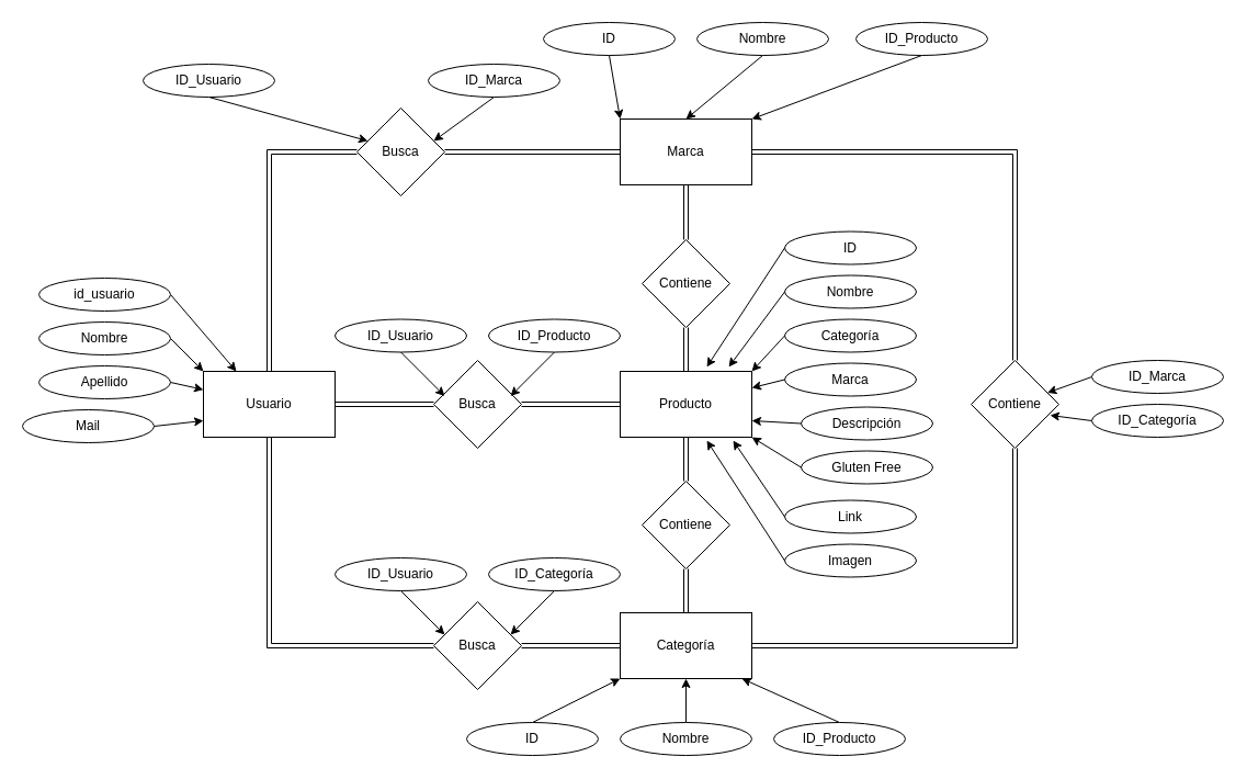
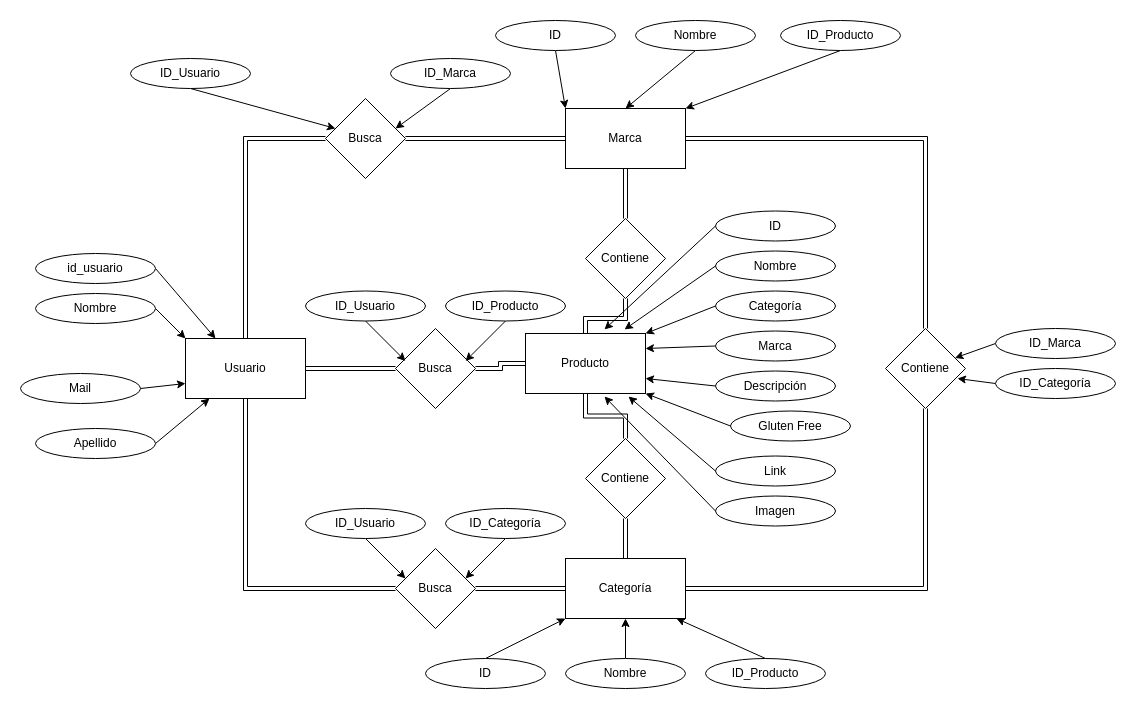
  <mxCell id="0" />
  <mxCell id="1" parent="0" />
  <mxCell id="2" style="edgeStyle=orthogonalEdgeStyle;shape=link;rounded=0;orthogonalLoop=1;jettySize=auto;html=1;exitX=0.5;exitY=0;exitDx=0;exitDy=0;entryX=0;entryY=0.5;entryDx=0;entryDy=0;" parent="1" source="5" target="15" edge="1"><mxGeometry relative="1" as="geometry" /></mxCell>
  <mxCell id="3" style="edgeStyle=orthogonalEdgeStyle;shape=link;rounded=0;orthogonalLoop=1;jettySize=auto;html=1;exitX=1;exitY=0.5;exitDx=0;exitDy=0;entryX=0;entryY=0.5;entryDx=0;entryDy=0;" parent="1" source="5" target="13" edge="1"><mxGeometry relative="1" as="geometry" /></mxCell>
  <mxCell id="4" style="edgeStyle=orthogonalEdgeStyle;shape=link;rounded=0;orthogonalLoop=1;jettySize=auto;html=1;exitX=0.5;exitY=1;exitDx=0;exitDy=0;entryX=0;entryY=0.5;entryDx=0;entryDy=0;" parent="1" source="5" target="17" edge="1"><mxGeometry relative="1" as="geometry" /></mxCell>
  <mxCell id="5" value="Usuario" style="rounded=0;whiteSpace=wrap;html=1;" parent="1" vertex="1"><mxGeometry x="185" y="338" width="120" height="60" as="geometry" /></mxCell>
  <mxCell id="6" style="edgeStyle=orthogonalEdgeStyle;shape=link;rounded=0;orthogonalLoop=1;jettySize=auto;html=1;exitX=0.5;exitY=1;exitDx=0;exitDy=0;" parent="1" source="8" target="19" edge="1"><mxGeometry relative="1" as="geometry" /></mxCell>
  <mxCell id="7" style="edgeStyle=orthogonalEdgeStyle;shape=link;rounded=0;orthogonalLoop=1;jettySize=auto;html=1;exitX=1;exitY=0.5;exitDx=0;exitDy=0;entryX=0.5;entryY=0;entryDx=0;entryDy=0;" parent="1" source="8" target="23" edge="1"><mxGeometry relative="1" as="geometry" /></mxCell>
  <mxCell id="8" value="Marca" style="rounded=0;whiteSpace=wrap;html=1;" parent="1" vertex="1"><mxGeometry x="565" y="108" width="120" height="60" as="geometry" /></mxCell>
  <mxCell id="9" style="edgeStyle=orthogonalEdgeStyle;shape=link;rounded=0;orthogonalLoop=1;jettySize=auto;html=1;exitX=0.5;exitY=1;exitDx=0;exitDy=0;entryX=0.5;entryY=0;entryDx=0;entryDy=0;" parent="1" source="10" target="21" edge="1"><mxGeometry relative="1" as="geometry" /></mxCell>
- <mxCell id="10" value="Producto" style="rounded=0;whiteSpace=wrap;html=1;" parent="1" vertex="1"><mxGeometry x="565" y="338" width="120" height="60" as="geometry" /></mxCell>
+ <mxCell id="10" value="Producto" style="rounded=0;whiteSpace=wrap;html=1;" parent="1" vertex="1"><mxGeometry x="525" y="333" width="120" height="60" as="geometry" /></mxCell>
  <mxCell id="11" value="Categoría" style="rounded=0;whiteSpace=wrap;html=1;" parent="1" vertex="1"><mxGeometry x="565" y="558" width="120" height="60" as="geometry" /></mxCell>
  <mxCell id="12" style="edgeStyle=orthogonalEdgeStyle;shape=link;rounded=0;orthogonalLoop=1;jettySize=auto;html=1;exitX=1;exitY=0.5;exitDx=0;exitDy=0;entryX=0;entryY=0.5;entryDx=0;entryDy=0;" parent="1" source="13" target="10" edge="1"><mxGeometry relative="1" as="geometry" /></mxCell>
  <mxCell id="13" value="Busca" style="rhombus;whiteSpace=wrap;html=1;" parent="1" vertex="1"><mxGeometry x="395" y="328" width="80" height="80" as="geometry" /></mxCell>
  <mxCell id="14" style="edgeStyle=orthogonalEdgeStyle;shape=link;rounded=0;orthogonalLoop=1;jettySize=auto;html=1;exitX=1;exitY=0.5;exitDx=0;exitDy=0;entryX=0;entryY=0.5;entryDx=0;entryDy=0;" parent="1" source="15" target="8" edge="1"><mxGeometry relative="1" as="geometry" /></mxCell>
  <mxCell id="15" value="Busca" style="rhombus;whiteSpace=wrap;html=1;" parent="1" vertex="1"><mxGeometry x="325" y="98" width="80" height="80" as="geometry" /></mxCell>
  <mxCell id="16" style="edgeStyle=orthogonalEdgeStyle;shape=link;rounded=0;orthogonalLoop=1;jettySize=auto;html=1;exitX=1;exitY=0.5;exitDx=0;exitDy=0;entryX=0;entryY=0.5;entryDx=0;entryDy=0;" parent="1" source="17" target="11" edge="1"><mxGeometry relative="1" as="geometry" /></mxCell>
  <mxCell id="17" value="Busca" style="rhombus;whiteSpace=wrap;html=1;" parent="1" vertex="1"><mxGeometry x="395" y="548" width="80" height="80" as="geometry" /></mxCell>
  <mxCell id="18" style="edgeStyle=orthogonalEdgeStyle;shape=link;rounded=0;orthogonalLoop=1;jettySize=auto;html=1;exitX=0.5;exitY=1;exitDx=0;exitDy=0;entryX=0.5;entryY=0;entryDx=0;entryDy=0;" parent="1" source="19" target="10" edge="1"><mxGeometry relative="1" as="geometry" /></mxCell>
  <mxCell id="19" value="Contiene" style="rhombus;whiteSpace=wrap;html=1;" parent="1" vertex="1"><mxGeometry x="585" y="218" width="80" height="80" as="geometry" /></mxCell>
  <mxCell id="20" style="edgeStyle=orthogonalEdgeStyle;shape=link;rounded=0;orthogonalLoop=1;jettySize=auto;html=1;exitX=0.5;exitY=1;exitDx=0;exitDy=0;entryX=0.5;entryY=0;entryDx=0;entryDy=0;" parent="1" source="21" target="11" edge="1"><mxGeometry relative="1" as="geometry" /></mxCell>
  <mxCell id="21" value="Contiene" style="rhombus;whiteSpace=wrap;html=1;" parent="1" vertex="1"><mxGeometry x="585" y="438" width="80" height="80" as="geometry" /></mxCell>
  <mxCell id="22" style="edgeStyle=orthogonalEdgeStyle;shape=link;rounded=0;orthogonalLoop=1;jettySize=auto;html=1;exitX=0.5;exitY=1;exitDx=0;exitDy=0;entryX=1;entryY=0.5;entryDx=0;entryDy=0;" parent="1" source="23" target="11" edge="1"><mxGeometry relative="1" as="geometry" /></mxCell>
  <mxCell id="23" value="Contiene" style="rhombus;whiteSpace=wrap;html=1;" parent="1" vertex="1"><mxGeometry x="885" y="328" width="80" height="80" as="geometry" /></mxCell>
  <mxCell id="24" style="edgeStyle=none;rounded=0;orthogonalLoop=1;jettySize=auto;html=1;exitX=1;exitY=0.5;exitDx=0;exitDy=0;entryX=0.25;entryY=0;entryDx=0;entryDy=0;" parent="1" source="25" target="5" edge="1"><mxGeometry relative="1" as="geometry" /></mxCell>
  <mxCell id="25" value="id_usuario" style="ellipse;whiteSpace=wrap;html=1;" parent="1" vertex="1"><mxGeometry x="35" y="253" width="120" height="30" as="geometry" /></mxCell>
  <mxCell id="26" style="edgeStyle=none;rounded=0;orthogonalLoop=1;jettySize=auto;html=1;exitX=1;exitY=0.5;exitDx=0;exitDy=0;entryX=0;entryY=0;entryDx=0;entryDy=0;" parent="1" source="27" target="5" edge="1"><mxGeometry relative="1" as="geometry" /></mxCell>
  <mxCell id="27" value="Nombre" style="ellipse;whiteSpace=wrap;html=1;" parent="1" vertex="1"><mxGeometry x="35" y="293" width="120" height="30" as="geometry" /></mxCell>
  <mxCell id="28" style="edgeStyle=none;rounded=0;orthogonalLoop=1;jettySize=auto;html=1;exitX=1;exitY=0.5;exitDx=0;exitDy=0;" parent="1" source="29" target="5" edge="1"><mxGeometry relative="1" as="geometry" /></mxCell>
- <mxCell id="29" value="Apellido" style="ellipse;whiteSpace=wrap;html=1;" parent="1" vertex="1"><mxGeometry x="35" y="333" width="120" height="30" as="geometry" /></mxCell>
+ <mxCell id="29" value="Apellido" style="ellipse;whiteSpace=wrap;html=1;" parent="1" vertex="1"><mxGeometry x="35" y="428" width="120" height="30" as="geometry" /></mxCell>
  <mxCell id="30" style="edgeStyle=none;rounded=0;orthogonalLoop=1;jettySize=auto;html=1;exitX=1;exitY=0.5;exitDx=0;exitDy=0;entryX=0;entryY=0.75;entryDx=0;entryDy=0;" parent="1" source="31" target="5" edge="1"><mxGeometry relative="1" as="geometry" /></mxCell>
  <mxCell id="31" value="Mail" style="ellipse;whiteSpace=wrap;html=1;" parent="1" vertex="1"><mxGeometry x="20" y="373" width="120" height="30" as="geometry" /></mxCell>
  <mxCell id="32" style="edgeStyle=none;rounded=0;orthogonalLoop=1;jettySize=auto;html=1;exitX=0.5;exitY=1;exitDx=0;exitDy=0;entryX=0;entryY=0;entryDx=0;entryDy=0;" parent="1" source="33" target="8" edge="1"><mxGeometry relative="1" as="geometry" /></mxCell>
  <mxCell id="33" value="ID" style="ellipse;whiteSpace=wrap;html=1;" parent="1" vertex="1"><mxGeometry x="495" y="20" width="120" height="30" as="geometry" /></mxCell>
  <mxCell id="34" style="edgeStyle=none;rounded=0;orthogonalLoop=1;jettySize=auto;html=1;exitX=0.5;exitY=1;exitDx=0;exitDy=0;entryX=0.5;entryY=0;entryDx=0;entryDy=0;" parent="1" source="35" target="8" edge="1"><mxGeometry relative="1" as="geometry"><mxPoint x="650" y="90" as="targetPoint" /></mxGeometry></mxCell>
  <mxCell id="35" value="Nombre" style="ellipse;whiteSpace=wrap;html=1;" parent="1" vertex="1"><mxGeometry x="635" y="20" width="120" height="30" as="geometry" /></mxCell>
  <mxCell id="36" style="edgeStyle=none;rounded=0;orthogonalLoop=1;jettySize=auto;html=1;exitX=0.5;exitY=0;exitDx=0;exitDy=0;entryX=0;entryY=1;entryDx=0;entryDy=0;" parent="1" source="37" target="11" edge="1"><mxGeometry relative="1" as="geometry" /></mxCell>
  <mxCell id="37" value="ID" style="ellipse;whiteSpace=wrap;html=1;" parent="1" vertex="1"><mxGeometry x="425" y="658" width="120" height="30" as="geometry" /></mxCell>
  <mxCell id="38" style="edgeStyle=none;rounded=0;orthogonalLoop=1;jettySize=auto;html=1;exitX=0.5;exitY=0;exitDx=0;exitDy=0;entryX=0.5;entryY=1;entryDx=0;entryDy=0;" parent="1" source="39" target="11" edge="1"><mxGeometry relative="1" as="geometry" /></mxCell>
  <mxCell id="39" value="Nombre" style="ellipse;whiteSpace=wrap;html=1;" parent="1" vertex="1"><mxGeometry x="565" y="658" width="120" height="30" as="geometry" /></mxCell>
  <mxCell id="40" style="edgeStyle=none;rounded=0;orthogonalLoop=1;jettySize=auto;html=1;exitX=0;exitY=0.5;exitDx=0;exitDy=0;entryX=0.658;entryY=-0.067;entryDx=0;entryDy=0;entryPerimeter=0;" parent="1" source="41" target="10" edge="1"><mxGeometry relative="1" as="geometry" /></mxCell>
  <mxCell id="41" value="ID" style="ellipse;whiteSpace=wrap;html=1;" parent="1" vertex="1"><mxGeometry x="715" y="210.5" width="120" height="30" as="geometry" /></mxCell>
  <mxCell id="42" style="edgeStyle=none;rounded=0;orthogonalLoop=1;jettySize=auto;html=1;exitX=0;exitY=0.5;exitDx=0;exitDy=0;entryX=0.825;entryY=-0.067;entryDx=0;entryDy=0;entryPerimeter=0;" parent="1" source="43" target="10" edge="1"><mxGeometry relative="1" as="geometry" /></mxCell>
  <mxCell id="43" value="Nombre" style="ellipse;whiteSpace=wrap;html=1;" parent="1" vertex="1"><mxGeometry x="715" y="250.5" width="120" height="30" as="geometry" /></mxCell>
  <mxCell id="44" style="edgeStyle=none;rounded=0;orthogonalLoop=1;jettySize=auto;html=1;exitX=0;exitY=0.5;exitDx=0;exitDy=0;entryX=1;entryY=0;entryDx=0;entryDy=0;" parent="1" source="45" target="10" edge="1"><mxGeometry relative="1" as="geometry" /></mxCell>
  <mxCell id="45" value="Categoría" style="ellipse;whiteSpace=wrap;html=1;" parent="1" vertex="1"><mxGeometry x="715" y="290.5" width="120" height="30" as="geometry" /></mxCell>
  <mxCell id="46" style="edgeStyle=none;rounded=0;orthogonalLoop=1;jettySize=auto;html=1;exitX=0;exitY=0.5;exitDx=0;exitDy=0;entryX=1;entryY=0.25;entryDx=0;entryDy=0;" parent="1" source="47" target="10" edge="1"><mxGeometry relative="1" as="geometry" /></mxCell>
  <mxCell id="47" value="Marca" style="ellipse;whiteSpace=wrap;html=1;" parent="1" vertex="1"><mxGeometry x="715" y="330.5" width="120" height="30" as="geometry" /></mxCell>
  <mxCell id="48" style="edgeStyle=none;rounded=0;orthogonalLoop=1;jettySize=auto;html=1;exitX=0;exitY=0.5;exitDx=0;exitDy=0;entryX=1;entryY=0.75;entryDx=0;entryDy=0;" parent="1" source="49" target="10" edge="1"><mxGeometry relative="1" as="geometry" /></mxCell>
- <mxCell id="49" value="Descripción" style="ellipse;whiteSpace=wrap;html=1;" parent="1" vertex="1"><mxGeometry x="730" y="370.5" width="120" height="30" as="geometry" /></mxCell>
+ <mxCell id="49" value="Descripción" style="ellipse;whiteSpace=wrap;html=1;" parent="1" vertex="1"><mxGeometry x="715" y="370.5" width="120" height="30" as="geometry" /></mxCell>
  <mxCell id="50" style="edgeStyle=none;rounded=0;orthogonalLoop=1;jettySize=auto;html=1;exitX=0;exitY=0.5;exitDx=0;exitDy=0;entryX=1;entryY=1;entryDx=0;entryDy=0;" parent="1" source="51" target="10" edge="1"><mxGeometry relative="1" as="geometry" /></mxCell>
  <mxCell id="51" value="Gluten Free" style="ellipse;whiteSpace=wrap;html=1;" parent="1" vertex="1"><mxGeometry x="730" y="410.5" width="120" height="30" as="geometry" /></mxCell>
  <mxCell id="52" style="edgeStyle=none;rounded=0;orthogonalLoop=1;jettySize=auto;html=1;exitX=0;exitY=0.5;exitDx=0;exitDy=0;entryX=0.858;entryY=1.05;entryDx=0;entryDy=0;entryPerimeter=0;" parent="1" source="53" target="10" edge="1"><mxGeometry relative="1" as="geometry" /></mxCell>
  <mxCell id="53" value="Link" style="ellipse;whiteSpace=wrap;html=1;" parent="1" vertex="1"><mxGeometry x="715" y="455.5" width="120" height="30" as="geometry" /></mxCell>
  <mxCell id="54" style="edgeStyle=none;rounded=0;orthogonalLoop=1;jettySize=auto;html=1;exitX=0;exitY=0.5;exitDx=0;exitDy=0;entryX=0.658;entryY=1.05;entryDx=0;entryDy=0;entryPerimeter=0;" parent="1" source="55" target="10" edge="1"><mxGeometry relative="1" as="geometry" /></mxCell>
  <mxCell id="55" value="Imagen" style="ellipse;whiteSpace=wrap;html=1;" parent="1" vertex="1"><mxGeometry x="715" y="495.5" width="120" height="30" as="geometry" /></mxCell>
  <mxCell id="56" style="edgeStyle=none;rounded=0;orthogonalLoop=1;jettySize=auto;html=1;exitX=0.5;exitY=1;exitDx=0;exitDy=0;" parent="1" source="57" edge="1"><mxGeometry relative="1" as="geometry"><mxPoint x="405" y="360.5" as="targetPoint" /></mxGeometry></mxCell>
  <mxCell id="57" value="ID_Usuario" style="ellipse;whiteSpace=wrap;html=1;" parent="1" vertex="1"><mxGeometry x="305" y="290.5" width="120" height="30" as="geometry" /></mxCell>
  <mxCell id="58" style="edgeStyle=none;rounded=0;orthogonalLoop=1;jettySize=auto;html=1;exitX=0.5;exitY=1;exitDx=0;exitDy=0;entryX=0.75;entryY=0;entryDx=0;entryDy=0;" parent="1" source="59" edge="1"><mxGeometry relative="1" as="geometry"><mxPoint x="465" y="360.5" as="targetPoint" /></mxGeometry></mxCell>
  <mxCell id="59" value="ID_Producto" style="ellipse;whiteSpace=wrap;html=1;" parent="1" vertex="1"><mxGeometry x="445" y="290.5" width="120" height="30" as="geometry" /></mxCell>
  <mxCell id="60" style="edgeStyle=none;rounded=0;orthogonalLoop=1;jettySize=auto;html=1;exitX=0.5;exitY=1;exitDx=0;exitDy=0;" parent="1" source="61" edge="1"><mxGeometry relative="1" as="geometry"><mxPoint x="335" y="128" as="targetPoint" /></mxGeometry></mxCell>
  <mxCell id="61" value="ID_Usuario" style="ellipse;whiteSpace=wrap;html=1;" parent="1" vertex="1"><mxGeometry x="130" y="58" width="120" height="30" as="geometry" /></mxCell>
  <mxCell id="62" style="edgeStyle=none;rounded=0;orthogonalLoop=1;jettySize=auto;html=1;exitX=0.5;exitY=1;exitDx=0;exitDy=0;entryX=0.75;entryY=0;entryDx=0;entryDy=0;" parent="1" source="63" edge="1"><mxGeometry relative="1" as="geometry"><mxPoint x="395" y="128" as="targetPoint" /></mxGeometry></mxCell>
  <mxCell id="63" value="ID_Marca" style="ellipse;whiteSpace=wrap;html=1;" parent="1" vertex="1"><mxGeometry x="390" y="58" width="120" height="30" as="geometry" /></mxCell>
  <mxCell id="64" style="edgeStyle=none;rounded=0;orthogonalLoop=1;jettySize=auto;html=1;exitX=0.5;exitY=1;exitDx=0;exitDy=0;" parent="1" source="65" edge="1"><mxGeometry relative="1" as="geometry"><mxPoint x="405" y="578" as="targetPoint" /></mxGeometry></mxCell>
  <mxCell id="65" value="ID_Usuario" style="ellipse;whiteSpace=wrap;html=1;" parent="1" vertex="1"><mxGeometry x="305" y="508" width="120" height="30" as="geometry" /></mxCell>
  <mxCell id="66" style="edgeStyle=none;rounded=0;orthogonalLoop=1;jettySize=auto;html=1;exitX=0.5;exitY=1;exitDx=0;exitDy=0;entryX=0.75;entryY=0;entryDx=0;entryDy=0;" parent="1" source="67" edge="1"><mxGeometry relative="1" as="geometry"><mxPoint x="465" y="578" as="targetPoint" /></mxGeometry></mxCell>
  <mxCell id="67" value="ID_Categoría" style="ellipse;whiteSpace=wrap;html=1;" parent="1" vertex="1"><mxGeometry x="445" y="508" width="120" height="30" as="geometry" /></mxCell>
  <mxCell id="68" style="edgeStyle=none;rounded=0;orthogonalLoop=1;jettySize=auto;html=1;exitX=0;exitY=0.5;exitDx=0;exitDy=0;" parent="1" source="69" target="23" edge="1"><mxGeometry relative="1" as="geometry" /></mxCell>
  <mxCell id="69" value="ID_Marca" style="ellipse;whiteSpace=wrap;html=1;" parent="1" vertex="1"><mxGeometry x="995" y="328" width="120" height="30" as="geometry" /></mxCell>
  <mxCell id="70" style="edgeStyle=none;rounded=0;orthogonalLoop=1;jettySize=auto;html=1;exitX=0;exitY=0.5;exitDx=0;exitDy=0;" parent="1" source="71" edge="1"><mxGeometry relative="1" as="geometry"><mxPoint x="957" y="378" as="targetPoint" /></mxGeometry></mxCell>
  <mxCell id="71" value="ID_Categoría" style="ellipse;whiteSpace=wrap;html=1;" parent="1" vertex="1"><mxGeometry x="995" y="368" width="120" height="30" as="geometry" /></mxCell>
  <mxCell id="72" style="edgeStyle=none;rounded=0;orthogonalLoop=1;jettySize=auto;html=1;exitX=0.5;exitY=0;exitDx=0;exitDy=0;entryX=0.925;entryY=1;entryDx=0;entryDy=0;entryPerimeter=0;" parent="1" source="73" target="11" edge="1"><mxGeometry relative="1" as="geometry" /></mxCell>
  <mxCell id="73" value="ID_Producto" style="ellipse;whiteSpace=wrap;html=1;" parent="1" vertex="1"><mxGeometry x="705" y="658" width="120" height="30" as="geometry" /></mxCell>
  <mxCell id="74" style="edgeStyle=none;rounded=0;orthogonalLoop=1;jettySize=auto;html=1;exitX=0.5;exitY=1;exitDx=0;exitDy=0;entryX=1;entryY=0;entryDx=0;entryDy=0;" parent="1" source="75" target="8" edge="1"><mxGeometry relative="1" as="geometry" /></mxCell>
  <mxCell id="75" value="ID_Producto" style="ellipse;whiteSpace=wrap;html=1;" parent="1" vertex="1"><mxGeometry x="780" y="20" width="120" height="30" as="geometry" /></mxCell>
